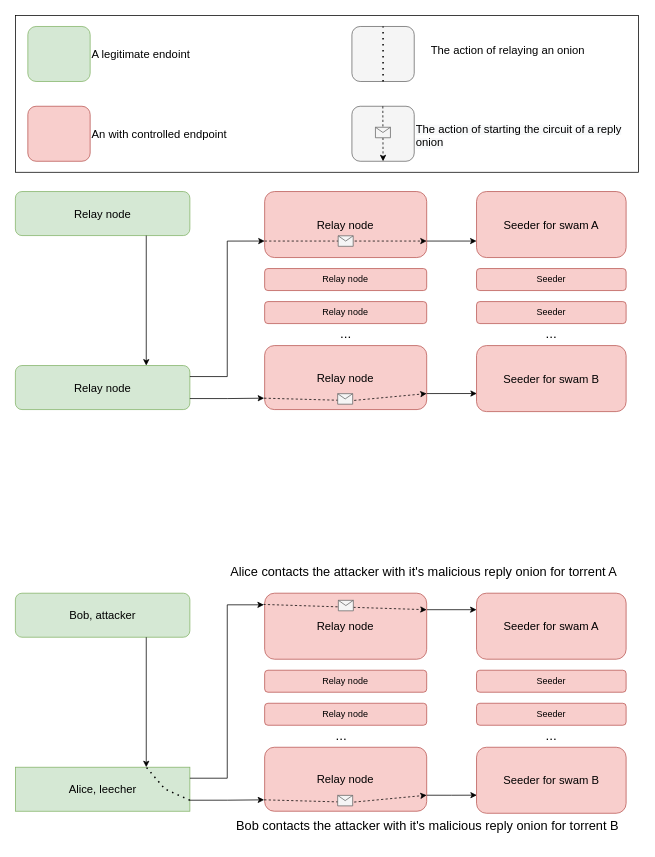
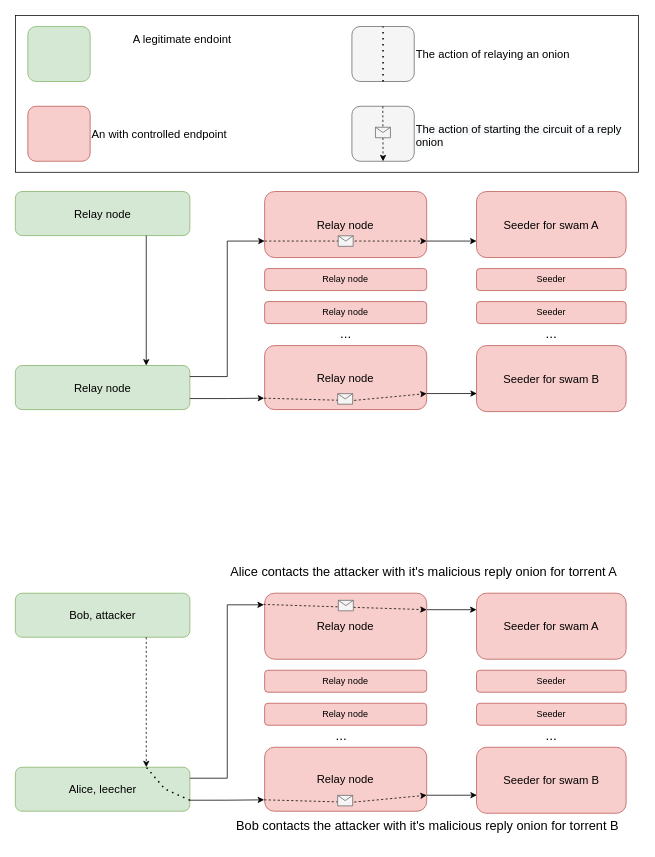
  <mxCell id="0" />
  <mxCell id="1" parent="0" />
  <mxCell id="2" value="" style="group" vertex="1" connectable="0" parent="1"><mxGeometry x="20" width="830.61" height="1100" as="geometry" y="20" /></mxCell>
  <mxCell id="3" value="" style="rounded=0;whiteSpace=wrap;html=1;fontSize=26;fillColor=none;" parent="2" vertex="1"><mxGeometry width="830.61" height="209.0" as="geometry" /></mxCell>
  <mxCell id="4" value="" style="rounded=1;whiteSpace=wrap;html=1;fillColor=#f8cecc;strokeColor=#b85450;" parent="2" vertex="1"><mxGeometry x="16.612" y="121.0" width="83.061" height="73.333" as="geometry" /></mxCell>
  <mxCell id="5" value="" style="rounded=1;whiteSpace=wrap;html=1;fillColor=#d5e8d4;strokeColor=#82b366;" parent="2" vertex="1"><mxGeometry x="16.612" y="14.667" width="83.061" height="73.333" as="geometry" /></mxCell>
- <mxCell id="6" value="&lt;span style=&quot;&quot;&gt;&lt;font style=&quot;font-size: 15px;&quot;&gt;A legitimate endoint&lt;/font&gt;&lt;/span&gt;" style="text;html=1;align=left;verticalAlign=middle;resizable=0;points=[];autosize=1;strokeColor=none;fillColor=none;" parent="2" vertex="1"><mxGeometry x="99.673" y="41.337" width="150" height="20" as="geometry" /></mxCell>
+ <mxCell id="6" value="&lt;span style=&quot;&quot;&gt;&lt;font style=&quot;font-size: 15px;&quot;&gt;A legitimate endoint&lt;/font&gt;&lt;/span&gt;" style="text;html=1;align=left;verticalAlign=middle;resizable=0;points=[];autosize=1;strokeColor=none;fillColor=none;" parent="2" vertex="1"><mxGeometry x="154.673" y="21.337" width="150" height="20" as="geometry" /></mxCell>
  <mxCell id="7" value="" style="rounded=1;whiteSpace=wrap;html=1;fillColor=#f5f5f5;strokeColor=#666666;fontColor=#333333;" parent="2" vertex="1"><mxGeometry x="448.529" y="14.667" width="83.061" height="73.333" as="geometry" /></mxCell>
  <mxCell id="8" value="" style="endArrow=none;dashed=1;html=1;dashPattern=1 3;strokeWidth=2;rounded=0;exitX=0.5;exitY=1;exitDx=0;exitDy=0;entryX=0.5;entryY=0;entryDx=0;entryDy=0;" parent="2" source="7" target="7" edge="1"><mxGeometry width="50" height="50" relative="1" as="geometry"><mxPoint x="398.693" y="58.667" as="sourcePoint" /><mxPoint x="481.754" y="-14.667" as="targetPoint" /></mxGeometry></mxCell>
  <mxCell id="9" value="" style="rounded=1;whiteSpace=wrap;html=1;fillColor=#f5f5f5;strokeColor=#666666;fontColor=#333333;" parent="2" vertex="1"><mxGeometry x="448.529" y="121.0" width="83.061" height="73.333" as="geometry" /></mxCell>
  <mxCell id="10" value="&lt;span style=&quot;color: rgb(0, 0, 0); font-family: Helvetica; font-style: normal; font-variant-ligatures: normal; font-variant-caps: normal; font-weight: 400; letter-spacing: normal; orphans: 2; text-indent: 0px; text-transform: none; widows: 2; word-spacing: 0px; -webkit-text-stroke-width: 0px; background-color: rgb(248, 249, 250); text-decoration-thickness: initial; text-decoration-style: initial; text-decoration-color: initial; float: none; display: inline !important;&quot;&gt;&lt;font style=&quot;font-size: 15px;&quot;&gt;The action of starting the circuit of a reply onion&lt;/font&gt;&lt;/span&gt;" style="text;whiteSpace=wrap;html=1;align=left;" parent="2" vertex="1"><mxGeometry x="531.59" y="135.5" width="299.02" height="44.34" as="geometry" /></mxCell>
  <mxCell id="11" value="" style="endArrow=classic;html=1;rounded=0;strokeColor=#000000;dashed=1;entryX=0.5;entryY=1;entryDx=0;entryDy=0;" parent="2" edge="1" target="9"><mxGeometry relative="1" as="geometry"><mxPoint x="489.728" y="121.0" as="sourcePoint" /><mxPoint x="490.292" y="209.0" as="targetPoint" /></mxGeometry></mxCell>
  <mxCell id="12" value="" style="shape=message;html=1;outlineConnect=0;fillColor=#f5f5f5;fontColor=#333333;strokeColor=#666666;" parent="11" vertex="1"><mxGeometry width="20" height="14" relative="1" as="geometry"><mxPoint x="-10" y="-9" as="offset" /></mxGeometry></mxCell>
  <mxCell id="13" value="&lt;font style=&quot;font-size: 17px;&quot;&gt;Bob contacts the attacker with it's malicious reply onion for torrent B&lt;/font&gt;" style="text;html=1;align=center;verticalAlign=middle;resizable=0;points=[];autosize=1;strokeColor=none;fillColor=none;" parent="2" vertex="1"><mxGeometry x="283.994" y="1070.667" width="530" height="20" as="geometry" /></mxCell>
  <mxCell id="14" value="&lt;font style=&quot;font-size: 17px;&quot;&gt;Alice contacts the attacker with it's malicious reply onion for torrent A&lt;/font&gt;" style="text;html=1;align=center;verticalAlign=middle;resizable=0;points=[];autosize=1;strokeColor=none;fillColor=none;" parent="2" vertex="1"><mxGeometry x="278.994" y="733.333" width="530" height="20" as="geometry" /></mxCell>
  <mxCell id="15" value="&lt;font style=&quot;font-size: 15px;&quot;&gt;Relay node&lt;/font&gt;" style="rounded=1;whiteSpace=wrap;html=1;fillColor=#d5e8d4;strokeColor=#82b366;" parent="2" vertex="1"><mxGeometry y="234.681" width="232.571" height="58.667" as="geometry" /></mxCell>
  <mxCell id="16" value="&lt;font style=&quot;font-size: 15px;&quot;&gt;Relay node&lt;/font&gt;" style="rounded=1;whiteSpace=wrap;html=1;fillColor=#d5e8d4;strokeColor=#82b366;" parent="2" vertex="1"><mxGeometry y="466.591" width="232.571" height="58.667" as="geometry" /></mxCell>
  <mxCell id="17" style="edgeStyle=orthogonalEdgeStyle;rounded=0;orthogonalLoop=1;jettySize=auto;html=1;exitX=0.75;exitY=1;exitDx=0;exitDy=0;entryX=0.75;entryY=0;entryDx=0;entryDy=0;strokeColor=#000000;" parent="2" source="15" target="16" edge="1"><mxGeometry relative="1" as="geometry" /></mxCell>
  <mxCell id="18" value="&lt;font style=&quot;font-size: 15px;&quot;&gt;Relay node&lt;/font&gt;" style="rounded=1;whiteSpace=wrap;html=1;fillColor=#f8cecc;strokeColor=#b85450;" parent="2" vertex="1"><mxGeometry x="332.244" y="234.667" width="215.959" height="88.0" as="geometry" /></mxCell>
  <mxCell id="19" style="edgeStyle=orthogonalEdgeStyle;rounded=0;orthogonalLoop=1;jettySize=auto;html=1;exitX=1;exitY=0.25;exitDx=0;exitDy=0;entryX=0;entryY=0.75;entryDx=0;entryDy=0;fontSize=18;" edge="1" parent="2" source="16" target="18"><mxGeometry relative="1" as="geometry" /></mxCell>
  <mxCell id="20" value="" style="endArrow=classic;html=1;rounded=0;strokeColor=#000000;dashed=1;exitX=0;exitY=0.75;exitDx=0;exitDy=0;entryX=1;entryY=0.75;entryDx=0;entryDy=0;" parent="2" source="18" target="18" edge="1"><mxGeometry relative="1" as="geometry"><mxPoint x="1162.289" y="537.167" as="sourcePoint" /><mxPoint x="1162.289" y="654.5" as="targetPoint" /><Array as="points" /></mxGeometry></mxCell>
  <mxCell id="21" value="" style="shape=message;html=1;outlineConnect=0;fillColor=#f5f5f5;fontColor=#333333;strokeColor=#666666;" parent="20" vertex="1"><mxGeometry width="20" height="14" relative="1" as="geometry"><mxPoint x="-10" y="-7" as="offset" /></mxGeometry></mxCell>
  <mxCell id="22" value="&lt;font style=&quot;font-size: 15px;&quot;&gt;Relay node&lt;/font&gt;" style="rounded=1;whiteSpace=wrap;html=1;fillColor=#f8cecc;strokeColor=#b85450;" parent="2" vertex="1"><mxGeometry x="332.244" y="440.0" width="215.959" height="85.257" as="geometry" /></mxCell>
  <mxCell id="23" style="edgeStyle=orthogonalEdgeStyle;rounded=0;orthogonalLoop=1;jettySize=auto;html=1;exitX=1;exitY=0.75;exitDx=0;exitDy=0;entryX=-0.003;entryY=0.822;entryDx=0;entryDy=0;entryPerimeter=0;fontSize=18;" edge="1" parent="2" source="16" target="22"><mxGeometry relative="1" as="geometry" /></mxCell>
  <mxCell id="24" value="" style="endArrow=classic;html=1;rounded=0;strokeColor=#000000;dashed=1;exitX=-0.003;exitY=0.822;exitDx=0;exitDy=0;entryX=1;entryY=0.75;entryDx=0;entryDy=0;exitPerimeter=0;" parent="2" source="22" target="22" edge="1"><mxGeometry relative="1" as="geometry"><mxPoint x="1013.344" y="581.167" as="sourcePoint" /><mxPoint x="1013.909" y="669.167" as="targetPoint" /><Array as="points"><mxPoint x="448.529" y="513.333" /></Array></mxGeometry></mxCell>
  <mxCell id="25" value="" style="shape=message;html=1;outlineConnect=0;fillColor=#f5f5f5;fontColor=#333333;strokeColor=#666666;" parent="24" vertex="1"><mxGeometry width="20" height="14" relative="1" as="geometry"><mxPoint x="-11" y="-9" as="offset" /></mxGeometry></mxCell>
  <mxCell id="26" value="&lt;font style=&quot;font-size: 15px;&quot;&gt;Seeder for swam A&lt;/font&gt;" style="rounded=1;whiteSpace=wrap;html=1;fillColor=#f8cecc;strokeColor=#b85450;" vertex="1" parent="2"><mxGeometry x="614.651" y="234.667" width="199.346" height="87.985" as="geometry" /></mxCell>
  <mxCell id="27" style="edgeStyle=orthogonalEdgeStyle;rounded=0;orthogonalLoop=1;jettySize=auto;html=1;exitX=1;exitY=0.75;exitDx=0;exitDy=0;entryX=0;entryY=0.75;entryDx=0;entryDy=0;fontSize=18;" edge="1" parent="2" source="18" target="26"><mxGeometry relative="1" as="geometry" /></mxCell>
  <mxCell id="28" value="&lt;font style=&quot;font-size: 15px;&quot;&gt;Seeder for swam B&lt;/font&gt;" style="rounded=1;whiteSpace=wrap;html=1;fillColor=#f8cecc;strokeColor=#b85450;" vertex="1" parent="2"><mxGeometry x="614.651" y="440.0" width="199.346" height="87.985" as="geometry" /></mxCell>
  <mxCell id="29" value="Seeder" style="rounded=1;whiteSpace=wrap;html=1;fillColor=#f8cecc;strokeColor=#b85450;" vertex="1" parent="2"><mxGeometry x="614.651" y="337.333" width="199.346" height="29.319" as="geometry" /></mxCell>
  <mxCell id="30" value="Seeder" style="rounded=1;whiteSpace=wrap;html=1;fillColor=#f8cecc;strokeColor=#b85450;" vertex="1" parent="2"><mxGeometry x="614.651" y="381.348" width="199.346" height="29.319" as="geometry" /></mxCell>
  <mxCell id="31" value="..." style="text;html=1;align=center;verticalAlign=middle;resizable=0;points=[];autosize=1;strokeColor=none;fillColor=none;fontSize=18;" vertex="1" parent="2"><mxGeometry x="699.326" y="410.0" width="30" height="30" as="geometry" /></mxCell>
  <mxCell id="32" value="Relay node" style="rounded=1;whiteSpace=wrap;html=1;fillColor=#f8cecc;strokeColor=#b85450;" vertex="1" parent="2"><mxGeometry x="332.244" y="337.333" width="215.959" height="29.319" as="geometry" /></mxCell>
  <mxCell id="33" value="Relay node" style="rounded=1;whiteSpace=wrap;html=1;fillColor=#f8cecc;strokeColor=#b85450;" vertex="1" parent="2"><mxGeometry x="332.244" y="381.348" width="215.959" height="29.319" as="geometry" /></mxCell>
  <mxCell id="34" value="..." style="text;html=1;align=center;verticalAlign=middle;resizable=0;points=[];autosize=1;strokeColor=none;fillColor=none;fontSize=18;" vertex="1" parent="2"><mxGeometry x="425.225" y="410.0" width="30" height="30" as="geometry" /></mxCell>
  <mxCell id="35" value="&lt;font style=&quot;font-size: 15px;&quot;&gt;Bob, attacker&lt;/font&gt;" style="rounded=1;whiteSpace=wrap;html=1;fillColor=#d5e8d4;strokeColor=#82b366;" vertex="1" parent="2"><mxGeometry y="770.029" width="232.571" height="58.667" as="geometry" /></mxCell>
  <mxCell id="36" style="edgeStyle=orthogonalEdgeStyle;rounded=0;orthogonalLoop=1;jettySize=auto;html=1;exitX=1;exitY=0.75;exitDx=0;exitDy=0;entryX=0.002;entryY=0.726;entryDx=0;entryDy=0;entryPerimeter=0;fontSize=18;" edge="1" parent="2" source="22" target="28"><mxGeometry relative="1" as="geometry" /></mxCell>
- <mxCell id="37" value="&lt;font style=&quot;font-size: 15px;&quot;&gt;Alice, leecher&lt;/font&gt;" style="whiteSpace=wrap;html=1;fillColor=#d5e8d4;strokeColor=#82b366;rounded=0;" vertex="1" parent="2"><mxGeometry y="1001.939" width="232.571" height="58.667" as="geometry" /></mxCell>
- <mxCell id="38" style="edgeStyle=orthogonalEdgeStyle;rounded=0;orthogonalLoop=1;jettySize=auto;html=1;exitX=0.75;exitY=1;exitDx=0;exitDy=0;entryX=0.75;entryY=0;entryDx=0;entryDy=0;strokeColor=#000000;" edge="1" parent="2" source="35" target="37"><mxGeometry relative="1" as="geometry" /></mxCell>
+ <mxCell id="37" value="&lt;font style=&quot;font-size: 15px;&quot;&gt;Alice, leecher&lt;/font&gt;" style="rounded=1;whiteSpace=wrap;html=1;fillColor=#d5e8d4;strokeColor=#82b366;" vertex="1" parent="2"><mxGeometry y="1001.939" width="232.571" height="58.667" as="geometry" /></mxCell>
+ <mxCell id="38" style="edgeStyle=orthogonalEdgeStyle;rounded=0;orthogonalLoop=1;jettySize=auto;html=1;exitX=0.75;exitY=1;exitDx=0;exitDy=0;entryX=0.75;entryY=0;entryDx=0;entryDy=0;strokeColor=#000000;dashed=1;" edge="1" parent="2" source="35" target="37"><mxGeometry relative="1" as="geometry" /></mxCell>
  <mxCell id="39" style="edgeStyle=orthogonalEdgeStyle;rounded=0;orthogonalLoop=1;jettySize=auto;html=1;exitX=1;exitY=0.25;exitDx=0;exitDy=0;entryX=0;entryY=0.25;entryDx=0;entryDy=0;fontSize=17;" edge="1" parent="2" source="40" target="48"><mxGeometry relative="1" as="geometry" /></mxCell>
  <mxCell id="40" value="&lt;font style=&quot;font-size: 15px;&quot;&gt;Relay node&lt;/font&gt;" style="rounded=1;whiteSpace=wrap;html=1;fillColor=#f8cecc;strokeColor=#b85450;" vertex="1" parent="2"><mxGeometry x="332.244" y="770.015" width="215.959" height="88.0" as="geometry" /></mxCell>
  <mxCell id="41" style="edgeStyle=orthogonalEdgeStyle;rounded=0;orthogonalLoop=1;jettySize=auto;html=1;exitX=1;exitY=0.25;exitDx=0;exitDy=0;entryX=-0.005;entryY=0.176;entryDx=0;entryDy=0;fontSize=18;entryPerimeter=0;" edge="1" parent="2" source="37" target="40"><mxGeometry relative="1" as="geometry" /></mxCell>
  <mxCell id="42" value="" style="endArrow=classic;html=1;rounded=0;strokeColor=#000000;dashed=1;exitX=-0.008;exitY=0.17;exitDx=0;exitDy=0;entryX=1;entryY=0.25;entryDx=0;entryDy=0;exitPerimeter=0;" edge="1" parent="2" source="40" target="40"><mxGeometry relative="1" as="geometry"><mxPoint x="1162.289" y="1072.515" as="sourcePoint" /><mxPoint x="1162.289" y="1189.848" as="targetPoint" /><Array as="points" /></mxGeometry></mxCell>
  <mxCell id="43" value="" style="shape=message;html=1;outlineConnect=0;fillColor=#f5f5f5;fontColor=#333333;strokeColor=#666666;" vertex="1" parent="42"><mxGeometry width="20" height="14" relative="1" as="geometry"><mxPoint x="-9" y="-9" as="offset" /></mxGeometry></mxCell>
  <mxCell id="44" value="&lt;font style=&quot;font-size: 15px;&quot;&gt;Relay node&lt;/font&gt;" style="rounded=1;whiteSpace=wrap;html=1;fillColor=#f8cecc;strokeColor=#b85450;" vertex="1" parent="2"><mxGeometry x="332.244" y="975.348" width="215.959" height="85.257" as="geometry" /></mxCell>
  <mxCell id="45" style="edgeStyle=orthogonalEdgeStyle;rounded=0;orthogonalLoop=1;jettySize=auto;html=1;exitX=1;exitY=0.75;exitDx=0;exitDy=0;entryX=-0.003;entryY=0.822;entryDx=0;entryDy=0;entryPerimeter=0;fontSize=18;" edge="1" parent="2" source="37" target="44"><mxGeometry relative="1" as="geometry" /></mxCell>
  <mxCell id="46" value="" style="endArrow=classic;html=1;rounded=0;strokeColor=#000000;dashed=1;exitX=-0.003;exitY=0.822;exitDx=0;exitDy=0;entryX=1;entryY=0.75;entryDx=0;entryDy=0;exitPerimeter=0;" edge="1" parent="2" source="44" target="44"><mxGeometry relative="1" as="geometry"><mxPoint x="1013.344" y="1116.515" as="sourcePoint" /><mxPoint x="1013.909" y="1204.515" as="targetPoint" /><Array as="points"><mxPoint x="448.529" y="1048.681" /></Array></mxGeometry></mxCell>
  <mxCell id="47" value="" style="shape=message;html=1;outlineConnect=0;fillColor=#f5f5f5;fontColor=#333333;strokeColor=#666666;" vertex="1" parent="46"><mxGeometry width="20" height="14" relative="1" as="geometry"><mxPoint x="-11" y="-9" as="offset" /></mxGeometry></mxCell>
  <mxCell id="48" value="&lt;font style=&quot;font-size: 15px;&quot;&gt;Seeder for swam A&lt;/font&gt;" style="rounded=1;whiteSpace=wrap;html=1;fillColor=#f8cecc;strokeColor=#b85450;" vertex="1" parent="2"><mxGeometry x="614.651" y="770.015" width="199.346" height="87.985" as="geometry" /></mxCell>
  <mxCell id="49" value="&lt;font style=&quot;font-size: 15px;&quot;&gt;Seeder for swam B&lt;/font&gt;" style="rounded=1;whiteSpace=wrap;html=1;fillColor=#f8cecc;strokeColor=#b85450;" vertex="1" parent="2"><mxGeometry x="614.651" y="975.348" width="199.346" height="87.985" as="geometry" /></mxCell>
  <mxCell id="50" value="Seeder" style="rounded=1;whiteSpace=wrap;html=1;fillColor=#f8cecc;strokeColor=#b85450;" vertex="1" parent="2"><mxGeometry x="614.651" y="872.681" width="199.346" height="29.319" as="geometry" /></mxCell>
  <mxCell id="51" value="Seeder" style="rounded=1;whiteSpace=wrap;html=1;fillColor=#f8cecc;strokeColor=#b85450;" vertex="1" parent="2"><mxGeometry x="614.651" y="916.696" width="199.346" height="29.319" as="geometry" /></mxCell>
  <mxCell id="52" value="..." style="text;html=1;align=center;verticalAlign=middle;resizable=0;points=[];autosize=1;strokeColor=none;fillColor=none;fontSize=18;" vertex="1" parent="2"><mxGeometry x="699.326" y="945.348" width="30" height="30" as="geometry" /></mxCell>
  <mxCell id="53" value="Relay node" style="rounded=1;whiteSpace=wrap;html=1;fillColor=#f8cecc;strokeColor=#b85450;" vertex="1" parent="2"><mxGeometry x="332.244" y="872.681" width="215.959" height="29.319" as="geometry" /></mxCell>
  <mxCell id="54" value="Relay node" style="rounded=1;whiteSpace=wrap;html=1;fillColor=#f8cecc;strokeColor=#b85450;" vertex="1" parent="2"><mxGeometry x="332.244" y="916.696" width="215.959" height="29.319" as="geometry" /></mxCell>
  <mxCell id="55" value="..." style="text;html=1;align=center;verticalAlign=middle;resizable=0;points=[];autosize=1;strokeColor=none;fillColor=none;fontSize=18;" vertex="1" parent="2"><mxGeometry x="418.525" y="945.348" width="30" height="30" as="geometry" /></mxCell>
  <mxCell id="56" value="" style="endArrow=none;dashed=1;html=1;dashPattern=1 3;strokeWidth=2;rounded=0;exitX=1;exitY=0.75;exitDx=0;exitDy=0;entryX=0.5;entryY=0;entryDx=0;entryDy=0;" edge="1" parent="2" source="37"><mxGeometry width="50" height="50" relative="1" as="geometry"><mxPoint x="232.571" y="1067.939" as="sourcePoint" /><mxPoint x="174.428" y="1001.939" as="targetPoint" /><Array as="points"><mxPoint x="199.346" y="1031.067" /></Array></mxGeometry></mxCell>
  <mxCell id="57" value="&lt;span style=&quot;&quot;&gt;&lt;font style=&quot;font-size: 15px;&quot;&gt;An with controlled endpoint&lt;/font&gt;&lt;/span&gt;" style="text;html=1;align=left;verticalAlign=middle;resizable=0;points=[];autosize=1;strokeColor=none;fillColor=none;" vertex="1" parent="2"><mxGeometry x="99.673" y="147.67" width="220" height="20" as="geometry" /></mxCell>
- <mxCell id="58" value="&lt;span style=&quot;&quot;&gt;&lt;font style=&quot;font-size: 15px;&quot;&gt;The action of relaying an onion&lt;/font&gt;&lt;/span&gt;" style="text;html=1;align=left;verticalAlign=middle;resizable=0;points=[];autosize=1;strokeColor=none;fillColor=none;" vertex="1" parent="2"><mxGeometry x="551.59" y="36.337" width="220" height="20" as="geometry" /></mxCell>
+ <mxCell id="58" value="&lt;span style=&quot;&quot;&gt;&lt;font style=&quot;font-size: 15px;&quot;&gt;The action of relaying an onion&lt;/font&gt;&lt;/span&gt;" style="text;html=1;align=left;verticalAlign=middle;resizable=0;points=[];autosize=1;strokeColor=none;fillColor=none;" vertex="1" parent="2"><mxGeometry x="531.59" y="41.337" width="220" height="20" as="geometry" /></mxCell>
  <mxCell id="59" style="edgeStyle=orthogonalEdgeStyle;rounded=0;orthogonalLoop=1;jettySize=auto;html=1;exitX=1;exitY=0.75;exitDx=0;exitDy=0;entryX=0.002;entryY=0.726;entryDx=0;entryDy=0;entryPerimeter=0;fontSize=18;" edge="1" parent="2" source="44" target="49"><mxGeometry relative="1" as="geometry" /></mxCell>
